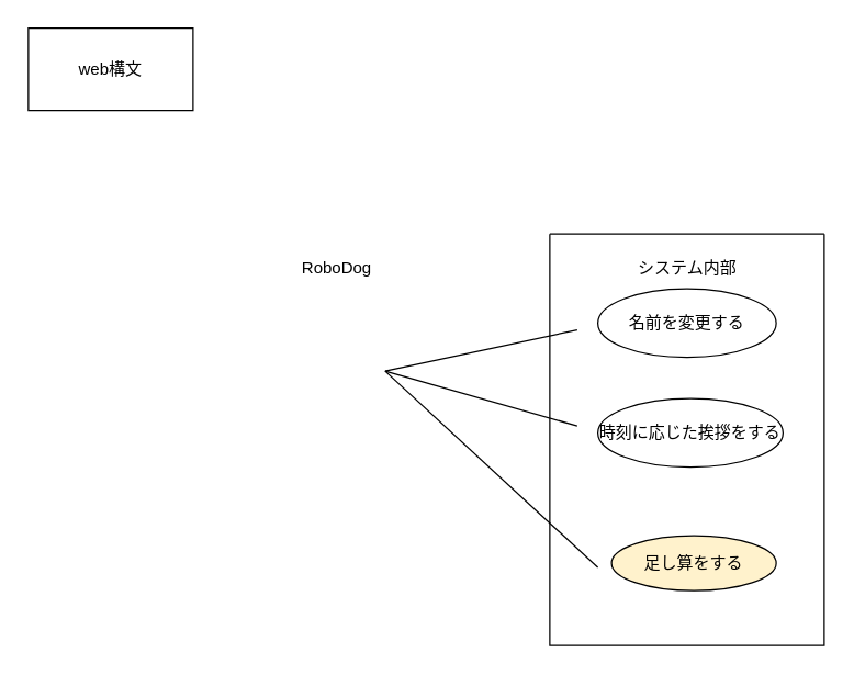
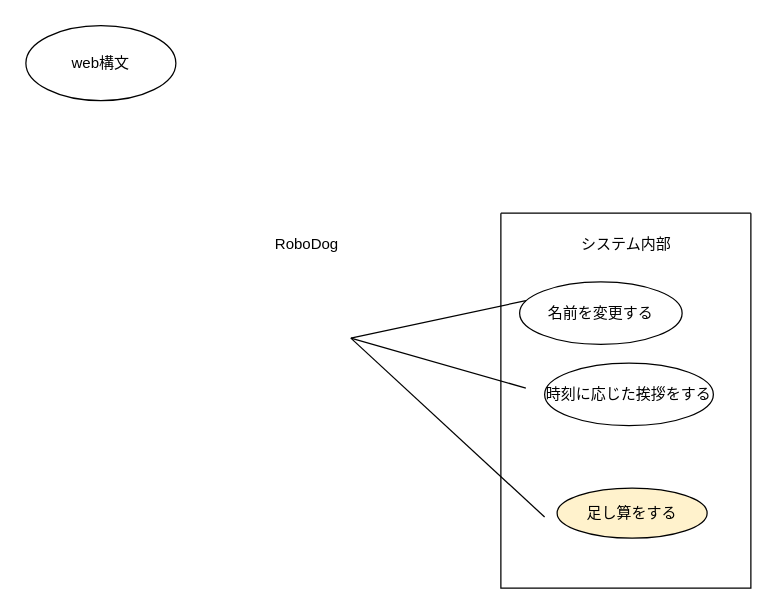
  <mxCell id="0" />
  <mxCell id="1" parent="0" />
- <mxCell id="2" value="web構文" style="rounded=0;whiteSpace=wrap;html=1;" parent="1" vertex="1"><mxGeometry x="20" y="20" width="120" height="60" as="geometry" /></mxCell>
+ <mxCell id="2" value="web構文" style="ellipse;whiteSpace=wrap;html=1;" parent="1" vertex="1"><mxGeometry x="20" y="20" width="120" height="60" as="geometry" /></mxCell>
  <mxCell id="3" value="" style="swimlane;startSize=0;" parent="1" vertex="1"><mxGeometry x="400" y="170" width="200" height="300" as="geometry" /></mxCell>
  <mxCell id="4" value="システム内部" style="text;html=1;align=center;verticalAlign=middle;resizable=0;points=[];autosize=1;strokeColor=none;fillColor=none;" parent="3" vertex="1"><mxGeometry x="50" y="10" width="100" height="30" as="geometry" /></mxCell>
- <mxCell id="5" value="名前を変更する" style="ellipse;whiteSpace=wrap;html=1;" parent="3" vertex="1"><mxGeometry x="35" y="40" width="130" height="50" as="geometry" /></mxCell>
+ <mxCell id="5" value="名前を変更する" style="ellipse;whiteSpace=wrap;html=1;" parent="3" vertex="1"><mxGeometry x="15" y="55" width="130" height="50" as="geometry" /></mxCell>
  <mxCell id="6" value="時刻に応じた挨拶をする" style="ellipse;whiteSpace=wrap;html=1;" parent="3" vertex="1"><mxGeometry x="35" y="120" width="135" height="50" as="geometry" /></mxCell>
  <mxCell id="7" value="足し算をする" style="ellipse;whiteSpace=wrap;html=1;fillColor=#fff2cc;" vertex="1" parent="3"><mxGeometry x="45" y="220" width="120" height="40" as="geometry" /></mxCell>
  <mxCell id="8" value="" style="endArrow=none;html=1;entryX=0.02;entryY=0.777;entryDx=0;entryDy=0;entryPerimeter=0;" edge="1" parent="3"><mxGeometry width="50" height="50" relative="1" as="geometry"><mxPoint x="-120" y="100" as="sourcePoint" /><mxPoint x="35" y="243.1" as="targetPoint" /></mxGeometry></mxCell>
  <mxCell id="9" value="" style="endArrow=none;html=1;rounded=0;" parent="1" edge="1"><mxGeometry width="50" height="50" relative="1" as="geometry"><mxPoint x="280" y="270" as="sourcePoint" /><mxPoint x="420" y="240" as="targetPoint" /></mxGeometry></mxCell>
  <mxCell id="10" value="" style="endArrow=none;html=1;rounded=0;" parent="1" edge="1"><mxGeometry width="50" height="50" relative="1" as="geometry"><mxPoint x="280" y="270" as="sourcePoint" /><mxPoint x="420" y="310" as="targetPoint" /></mxGeometry></mxCell>
  <mxCell id="11" value="RoboDog" style="text;html=1;align=center;verticalAlign=middle;whiteSpace=wrap;rounded=0;" parent="1" vertex="1"><mxGeometry x="215" y="180" width="60" height="30" as="geometry" /></mxCell>
